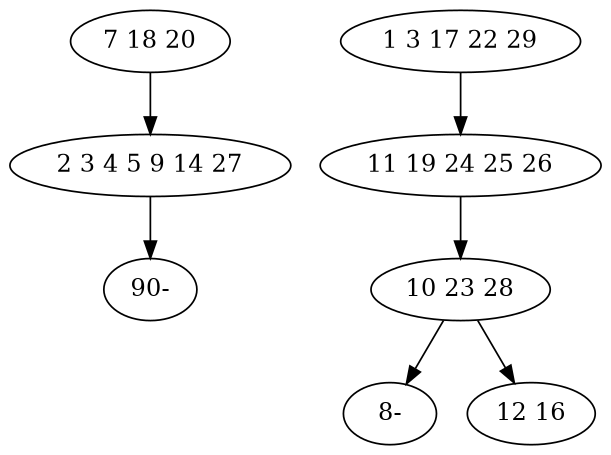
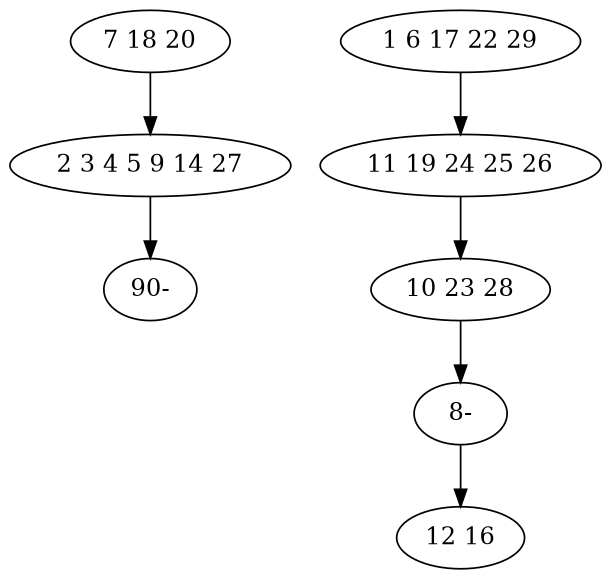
  digraph {
    n1 [label="7 18 20"]
    n2 [label="2 3 4 5 9 14 27"]
    n3 [label="90-"]
-   n4 [label="1 3 17 22 29"]
+   n4 [label="1 6 17 22 29"]
    n5 [label="11 19 24 25 26"]
    n6 [label="10 23 28"]
    n7 [label="8-"]
    n8 [label="12 16"]
    n1 -> n2
    n2 -> n3
    n4 -> n5
    n5 -> n6
    n6 -> n7
-   n6 -> n8
+   n7 -> n8
  }
